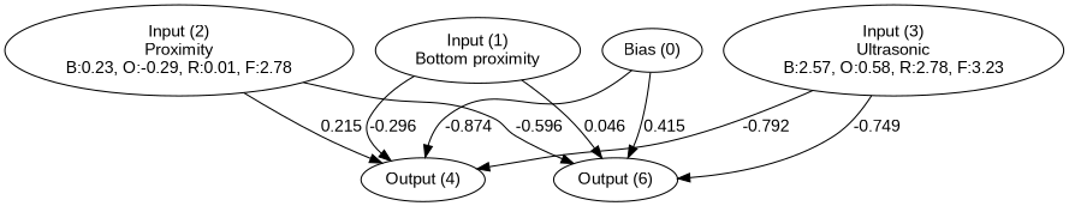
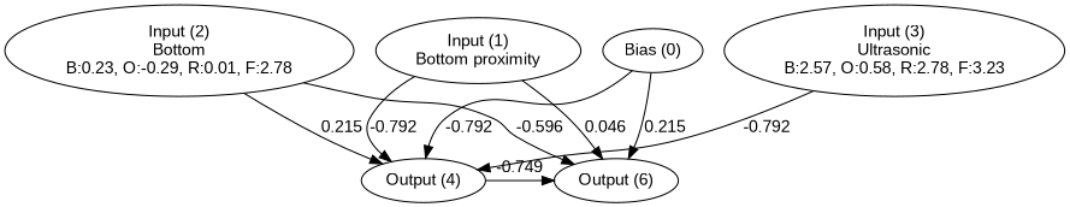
  digraph {
    fontname="Liberation Sans"
    node [fontname="Liberation Sans"]
    edge [fontname="Liberation Sans"]
    n1 [label="Bias (0)"]
    n2 [label="Input (1)\nBottom proximity"]
-   n3 [label="Input (2)\nProximity\nB:0.23, O:-0.29, R:0.01, F:2.78"]
+   n3 [label="Input (2)\nBottom\nB:0.23, O:-0.29, R:0.01, F:2.78"]
    n4 [label="Input (3)\nUltrasonic\nB:2.57, O:0.58, R:2.78, F:3.23"]
    n5 [label="Output (4)"]
    n6 [label="Output (6)"]
    subgraph sub_1 {
      rank=same
      n1
      n2
      n3
      n4
    }
    subgraph sub_2 {
      rank=same
      n5
      n6
    }
-   n1 -> n5 [label=-0.874]
-   n1 -> n6 [label=0.415]
-   n2 -> n5 [label=-0.296]
+   n1 -> n5 [label=-0.792]
+   n1 -> n6 [label=0.215]
+   n2 -> n5 [label=-0.792]
    n2 -> n6 [label=0.046]
    n3 -> n5 [label=0.215]
    n3 -> n6 [label=-0.596]
    n4 -> n5 [label=-0.792]
-   n4 -> n6 [label=-0.749]
+   n5 -> n6 [label=-0.749]
  }
